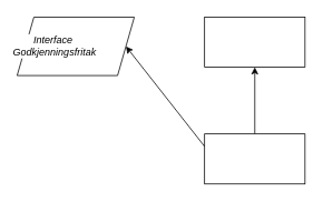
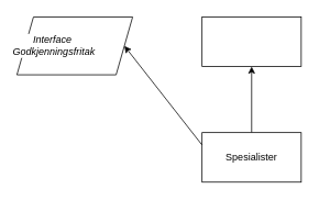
  <mxCell id="0" />
  <mxCell id="1" parent="0" />
  <mxCell id="2" value="" style="rounded=0;whiteSpace=wrap;html=1;" vertex="1" parent="1"><mxGeometry x="244" y="20" width="120" height="60" as="geometry" /></mxCell>
  <mxCell id="3" style="edgeStyle=orthogonalEdgeStyle;rounded=0;orthogonalLoop=1;jettySize=auto;html=1;entryX=0.5;entryY=1;entryDx=0;entryDy=0;fontFamily=Helvetica;fontSize=12;fontColor=#000000;" edge="1" parent="1" source="4" target="2"><mxGeometry relative="1" as="geometry" /></mxCell>
  <mxCell id="4" value="" style="rounded=0;whiteSpace=wrap;html=1;" vertex="1" parent="1"><mxGeometry x="244" y="160" width="120" height="60" as="geometry" /></mxCell>
+ <mxCell id="5" value="&lt;div style=&quot;line-height: 19px&quot;&gt;&lt;font style=&quot;background-color: rgb(255 , 255 , 255) ; font-size: 12px&quot;&gt;Spesialister&lt;/font&gt;&lt;/div&gt;" style="text;html=1;strokeColor=none;fillColor=none;align=center;verticalAlign=middle;whiteSpace=wrap;rounded=0;" vertex="1" parent="1"><mxGeometry x="274" y="175" width="60" height="30" as="geometry" /></mxCell>
  <mxCell id="6" value="" style="shape=parallelogram;perimeter=parallelogramPerimeter;whiteSpace=wrap;html=1;fixedSize=1;labelBackgroundColor=#FFFFFF;fontFamily=Helvetica;fontSize=12;fontColor=#000000;" vertex="1" parent="1"><mxGeometry x="20" y="20" width="140" height="70" as="geometry" /></mxCell>
  <mxCell id="7" value="&lt;i&gt;Interface&amp;nbsp;&lt;br&gt;Godkjenningsfritak&lt;/i&gt;" style="text;html=1;strokeColor=none;fillColor=none;align=center;verticalAlign=middle;whiteSpace=wrap;rounded=0;labelBackgroundColor=#FFFFFF;fontFamily=Helvetica;fontSize=12;fontColor=#000000;" vertex="1" parent="1"><mxGeometry x="35" y="40" width="60" height="30" as="geometry" /></mxCell>
  <mxCell id="8" value="" style="endArrow=classic;html=1;rounded=0;fontFamily=Helvetica;fontSize=12;fontColor=#000000;exitX=0;exitY=0.25;exitDx=0;exitDy=0;entryX=1;entryY=0.5;entryDx=0;entryDy=0;" edge="1" parent="1" source="4" target="6"><mxGeometry width="50" height="50" relative="1" as="geometry"><mxPoint x="150" y="260" as="sourcePoint" /><mxPoint x="200" y="210" as="targetPoint" /></mxGeometry></mxCell>
